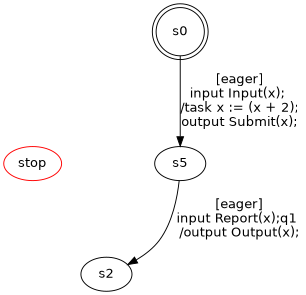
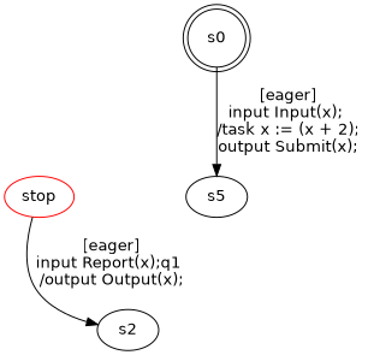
  digraph {
    fontname="DejaVu Sans"
    node [fontname="DejaVu Sans"]
    edge [fontname="DejaVu Sans"]
    stop [color=red]
    s0 [shape=doublecircle]
    n3 [label=s5]
    s2
    s0 -> n3 [label="[eager]\ninput Input(x); \n/task x := (x + 2);\noutput Submit(x);\n"]
-   n3 -> s2 [label="[eager]\ninput Report(x);q1 \n/output Output(x);\n"]
+   stop -> s2 [label="[eager]\ninput Report(x);q1 \n/output Output(x);\n"]
  }
